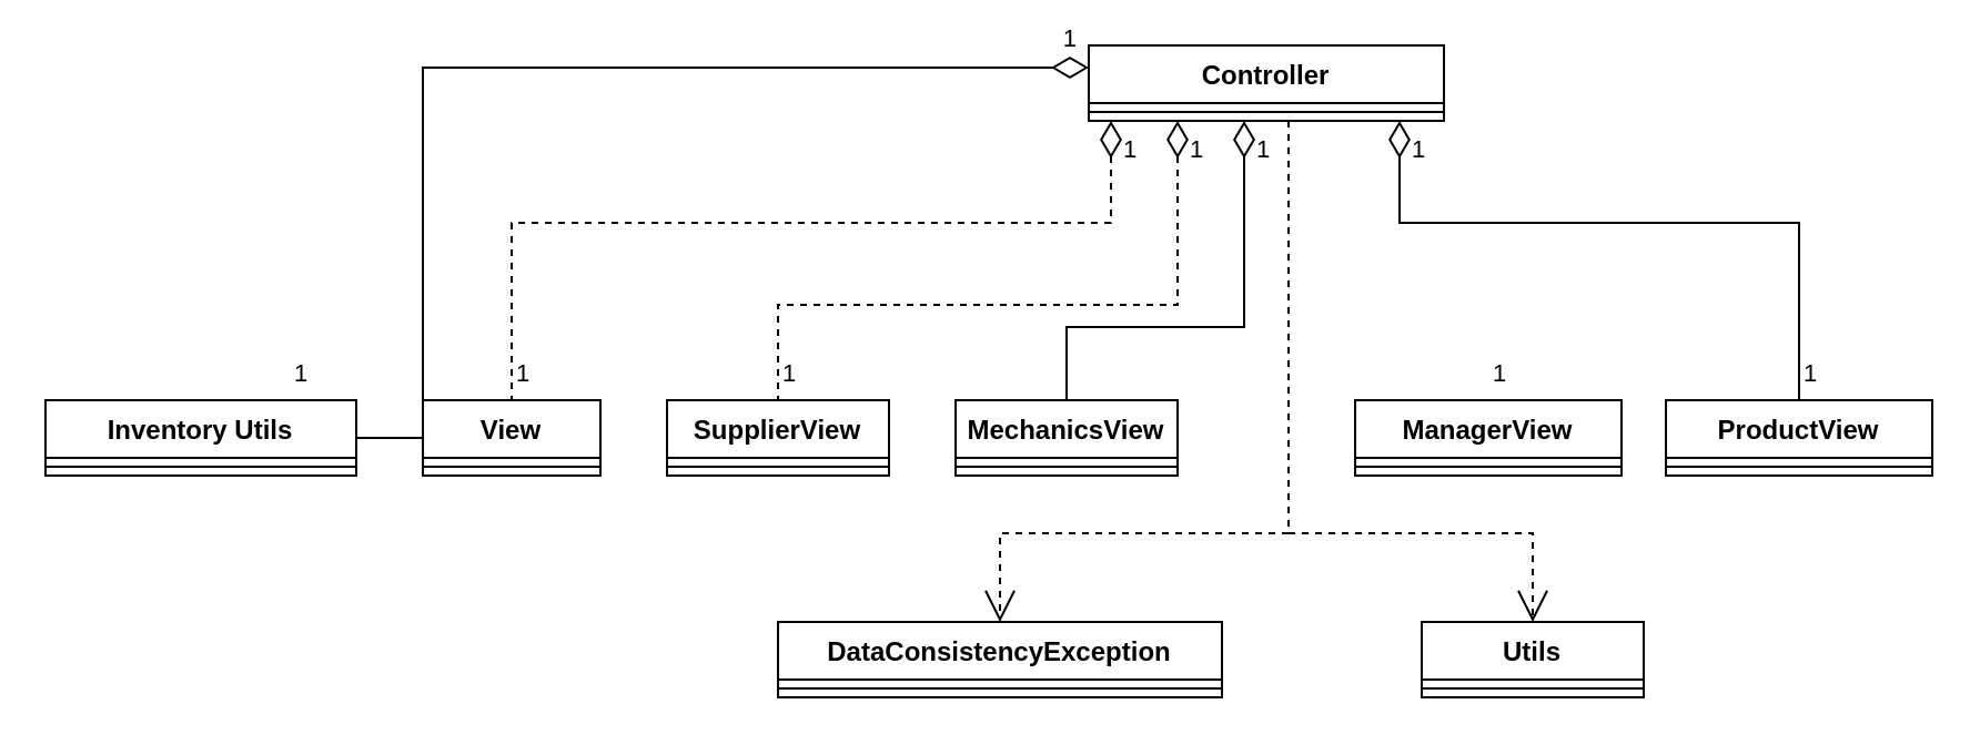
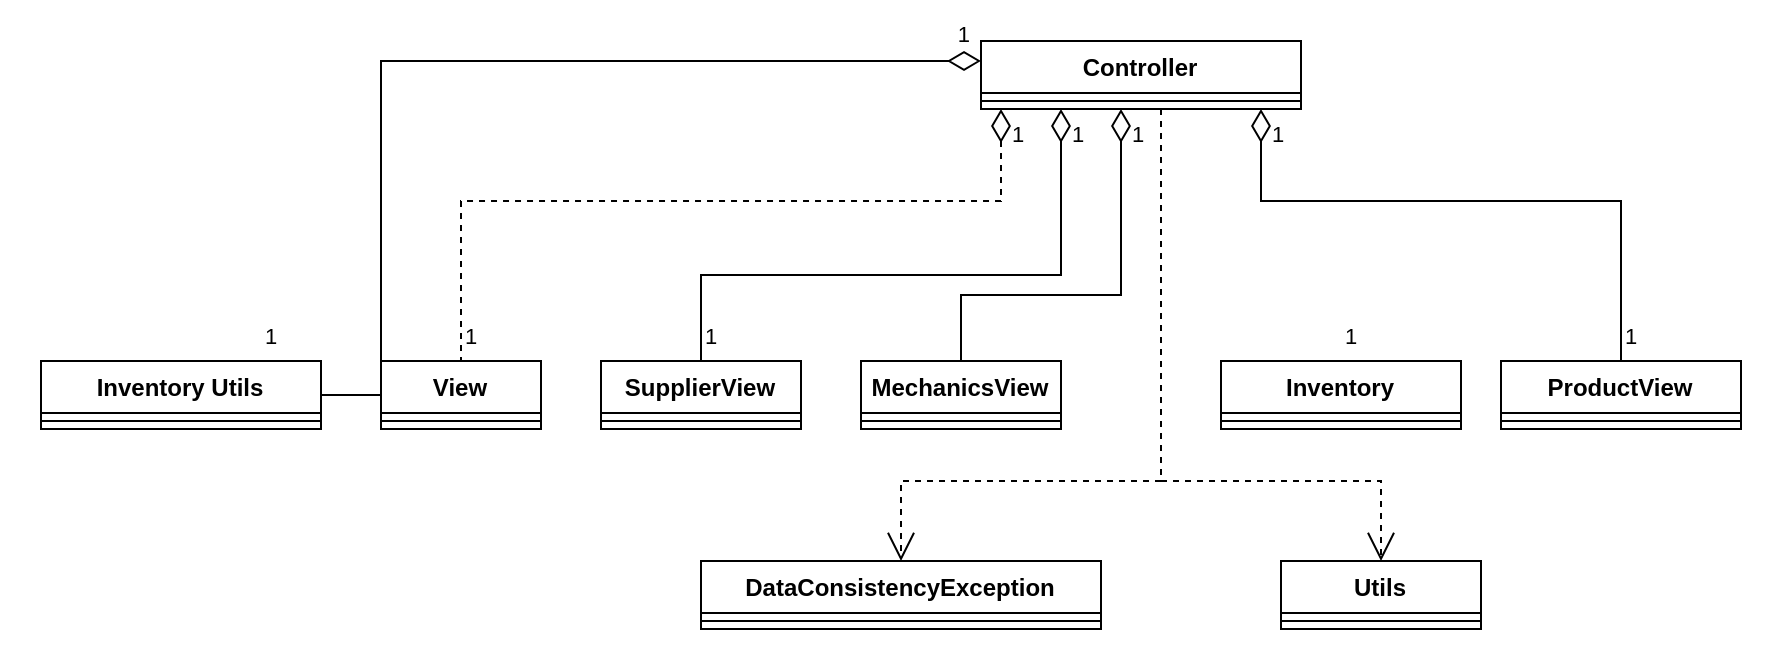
  <mxCell id="0" />
  <mxCell id="1" parent="0" />
  <mxCell id="2" value="Controller" style="swimlane;fontStyle=1;align=center;verticalAlign=top;childLayout=stackLayout;horizontal=1;startSize=26;horizontalStack=0;resizeParent=1;resizeLast=0;collapsible=1;marginBottom=0;rounded=0;shadow=0;strokeWidth=1;" parent="1" vertex="1"><mxGeometry x="490" y="20" width="160" height="34" as="geometry"><mxRectangle x="220" y="120" width="160" height="26" as="alternateBounds" /></mxGeometry></mxCell>
  <mxCell id="3" value="" style="line;html=1;strokeWidth=1;align=left;verticalAlign=middle;spacingTop=-1;spacingLeft=3;spacingRight=3;rotatable=0;labelPosition=right;points=[];portConstraint=eastwest;" parent="2" vertex="1"><mxGeometry y="26" width="160" height="8" as="geometry" /></mxCell>
  <mxCell id="4" value="Inventory Utils" style="swimlane;fontStyle=1;align=center;verticalAlign=top;childLayout=stackLayout;horizontal=1;startSize=26;horizontalStack=0;resizeParent=1;resizeLast=0;collapsible=1;marginBottom=0;rounded=0;shadow=0;strokeWidth=1;" parent="1" vertex="1"><mxGeometry x="20" y="180" width="140" height="34" as="geometry"><mxRectangle x="508" y="120" width="160" height="26" as="alternateBounds" /></mxGeometry></mxCell>
  <mxCell id="5" value="" style="line;html=1;strokeWidth=1;align=left;verticalAlign=middle;spacingTop=-1;spacingLeft=3;spacingRight=3;rotatable=0;labelPosition=right;points=[];portConstraint=eastwest;" parent="4" vertex="1"><mxGeometry y="26" width="140" height="8" as="geometry" /></mxCell>
  <mxCell id="6" value="View" style="swimlane;fontStyle=1;align=center;verticalAlign=top;childLayout=stackLayout;horizontal=1;startSize=26;horizontalStack=0;resizeParent=1;resizeLast=0;collapsible=1;marginBottom=0;rounded=0;shadow=0;strokeWidth=1;" parent="1" vertex="1"><mxGeometry x="190" y="180" width="80" height="34" as="geometry"><mxRectangle x="508" y="120" width="160" height="26" as="alternateBounds" /></mxGeometry></mxCell>
  <mxCell id="7" value="" style="line;html=1;strokeWidth=1;align=left;verticalAlign=middle;spacingTop=-1;spacingLeft=3;spacingRight=3;rotatable=0;labelPosition=right;points=[];portConstraint=eastwest;" parent="6" vertex="1"><mxGeometry y="26" width="80" height="8" as="geometry" /></mxCell>
  <mxCell id="8" value="SupplierView" style="swimlane;fontStyle=1;align=center;verticalAlign=top;childLayout=stackLayout;horizontal=1;startSize=26;horizontalStack=0;resizeParent=1;resizeLast=0;collapsible=1;marginBottom=0;rounded=0;shadow=0;strokeWidth=1;" parent="1" vertex="1"><mxGeometry x="300" y="180" width="100" height="34" as="geometry"><mxRectangle x="508" y="120" width="160" height="26" as="alternateBounds" /></mxGeometry></mxCell>
  <mxCell id="9" value="" style="line;html=1;strokeWidth=1;align=left;verticalAlign=middle;spacingTop=-1;spacingLeft=3;spacingRight=3;rotatable=0;labelPosition=right;points=[];portConstraint=eastwest;" parent="8" vertex="1"><mxGeometry y="26" width="100" height="8" as="geometry" /></mxCell>
  <mxCell id="10" value="ProductView" style="swimlane;fontStyle=1;align=center;verticalAlign=top;childLayout=stackLayout;horizontal=1;startSize=26;horizontalStack=0;resizeParent=1;resizeLast=0;collapsible=1;marginBottom=0;rounded=0;shadow=0;strokeWidth=1;" parent="1" vertex="1"><mxGeometry x="750" y="180" width="120" height="34" as="geometry"><mxRectangle x="508" y="120" width="160" height="26" as="alternateBounds" /></mxGeometry></mxCell>
  <mxCell id="11" value="" style="line;html=1;strokeWidth=1;align=left;verticalAlign=middle;spacingTop=-1;spacingLeft=3;spacingRight=3;rotatable=0;labelPosition=right;points=[];portConstraint=eastwest;" parent="10" vertex="1"><mxGeometry y="26" width="120" height="8" as="geometry" /></mxCell>
- <mxCell id="12" value="ManagerView" style="swimlane;fontStyle=1;align=center;verticalAlign=top;childLayout=stackLayout;horizontal=1;startSize=26;horizontalStack=0;resizeParent=1;resizeLast=0;collapsible=1;marginBottom=0;rounded=0;shadow=0;strokeWidth=1;" parent="1" vertex="1"><mxGeometry x="610" y="180" width="120" height="34" as="geometry"><mxRectangle x="508" y="120" width="160" height="26" as="alternateBounds" /></mxGeometry></mxCell>
+ <mxCell id="12" value="Inventory" style="swimlane;fontStyle=1;align=center;verticalAlign=top;childLayout=stackLayout;horizontal=1;startSize=26;horizontalStack=0;resizeParent=1;resizeLast=0;collapsible=1;marginBottom=0;rounded=0;shadow=0;strokeWidth=1;" parent="1" vertex="1"><mxGeometry x="610" y="180" width="120" height="34" as="geometry"><mxRectangle x="508" y="120" width="160" height="26" as="alternateBounds" /></mxGeometry></mxCell>
  <mxCell id="13" value="" style="line;html=1;strokeWidth=1;align=left;verticalAlign=middle;spacingTop=-1;spacingLeft=3;spacingRight=3;rotatable=0;labelPosition=right;points=[];portConstraint=eastwest;" parent="12" vertex="1"><mxGeometry y="26" width="120" height="8" as="geometry" /></mxCell>
  <mxCell id="14" value="1" style="endArrow=none;html=1;endSize=12;startArrow=diamondThin;startSize=14;startFill=0;edgeStyle=orthogonalEdgeStyle;align=left;verticalAlign=top;rounded=0;endFill=0;entryX=0.5;entryY=0;entryDx=0;entryDy=0;spacingLeft=0;spacingBottom=0;spacing=6;dashed=1;" parent="1" source="2" target="6" edge="1"><mxGeometry x="-1" y="-4" relative="1" as="geometry"><mxPoint x="500" y="47" as="sourcePoint" /><mxPoint x="230" y="230" as="targetPoint" /><Array as="points"><mxPoint x="500" y="100" /><mxPoint x="230" y="100" /></Array><mxPoint x="4" y="-4" as="offset" /></mxGeometry></mxCell>
- <mxCell id="15" value="1" style="endArrow=none;html=1;endSize=12;startArrow=diamondThin;startSize=14;startFill=0;edgeStyle=orthogonalEdgeStyle;align=left;verticalAlign=top;rounded=0;endFill=0;entryX=0.5;entryY=0;entryDx=0;entryDy=0;horizontal=1;spacingLeft=0;spacingRight=0;spacing=6;dashed=1;" parent="1" source="2" target="8" edge="1"><mxGeometry x="-1" y="-4" relative="1" as="geometry"><mxPoint x="500" y="60" as="sourcePoint" /><mxPoint x="390" y="230" as="targetPoint" /><Array as="points"><mxPoint x="530" y="137" /><mxPoint x="350" y="137" /></Array><mxPoint x="4" y="-4" as="offset" /></mxGeometry></mxCell>
+ <mxCell id="15" value="1" style="endArrow=none;html=1;endSize=12;startArrow=diamondThin;startSize=14;startFill=0;edgeStyle=orthogonalEdgeStyle;align=left;verticalAlign=top;rounded=0;endFill=0;entryX=0.5;entryY=0;entryDx=0;entryDy=0;horizontal=1;spacingLeft=0;spacingRight=0;spacing=6;" parent="1" source="2" target="8" edge="1"><mxGeometry x="-1" y="-4" relative="1" as="geometry"><mxPoint x="500" y="60" as="sourcePoint" /><mxPoint x="390" y="230" as="targetPoint" /><Array as="points"><mxPoint x="530" y="137" /><mxPoint x="350" y="137" /></Array><mxPoint x="4" y="-4" as="offset" /></mxGeometry></mxCell>
  <mxCell id="16" value="Utils&#10;" style="swimlane;fontStyle=1;align=center;verticalAlign=top;childLayout=stackLayout;horizontal=1;startSize=26;horizontalStack=0;resizeParent=1;resizeLast=0;collapsible=1;marginBottom=0;rounded=0;shadow=0;strokeWidth=1;" parent="1" vertex="1"><mxGeometry x="640" y="280" width="100" height="34" as="geometry"><mxRectangle x="508" y="120" width="160" height="26" as="alternateBounds" /></mxGeometry></mxCell>
  <mxCell id="17" value="" style="line;html=1;strokeWidth=1;align=left;verticalAlign=middle;spacingTop=-1;spacingLeft=3;spacingRight=3;rotatable=0;labelPosition=right;points=[];portConstraint=eastwest;" parent="16" vertex="1"><mxGeometry y="26" width="100" height="8" as="geometry" /></mxCell>
  <mxCell id="18" value="" style="endArrow=open;endSize=12;dashed=1;html=1;rounded=0;entryX=0.5;entryY=0;entryDx=0;entryDy=0;" parent="1" target="16" edge="1"><mxGeometry width="160" relative="1" as="geometry"><mxPoint x="580" y="54" as="sourcePoint" /><mxPoint x="570" y="320" as="targetPoint" /><Array as="points"><mxPoint x="580" y="240" /><mxPoint x="690" y="240" /></Array></mxGeometry></mxCell>
  <mxCell id="19" value="" style="endArrow=open;endSize=12;dashed=1;html=1;rounded=0;" parent="1" target="20" edge="1"><mxGeometry width="160" relative="1" as="geometry"><mxPoint x="580" y="240" as="sourcePoint" /><mxPoint y="300" as="targetPoint" x="450" /><Array as="points"><mxPoint y="240" x="450" /></Array></mxGeometry></mxCell>
  <mxCell id="20" value="DataConsistencyException" style="swimlane;fontStyle=1;align=center;verticalAlign=top;childLayout=stackLayout;horizontal=1;startSize=26;horizontalStack=0;resizeParent=1;resizeLast=0;collapsible=1;marginBottom=0;rounded=0;shadow=0;strokeWidth=1;" parent="1" vertex="1"><mxGeometry x="350" y="280" width="200" height="34" as="geometry"><mxRectangle x="508" y="120" width="160" height="26" as="alternateBounds" /></mxGeometry></mxCell>
  <mxCell id="21" value="" style="line;html=1;strokeWidth=1;align=left;verticalAlign=middle;spacingTop=-1;spacingLeft=3;spacingRight=3;rotatable=0;labelPosition=right;points=[];portConstraint=eastwest;" parent="20" vertex="1"><mxGeometry y="26" width="200" height="8" as="geometry" /></mxCell>
  <mxCell id="22" value="1" style="endArrow=none;html=1;endSize=12;startArrow=diamondThin;startSize=14;startFill=0;edgeStyle=orthogonalEdgeStyle;align=left;verticalAlign=top;rounded=0;endFill=0;horizontal=1;spacingLeft=0;spacingRight=0;labelPosition=right;verticalLabelPosition=middle;spacing=6;" parent="1" source="2" edge="1"><mxGeometry x="-1" y="-4" relative="1" as="geometry"><mxPoint x="680" y="40" as="sourcePoint" /><mxPoint x="810" y="180" as="targetPoint" /><Array as="points"><mxPoint x="630" y="100" /><mxPoint x="810" y="100" /></Array><mxPoint x="4" y="-4" as="offset" /></mxGeometry></mxCell>
  <mxCell id="23" value="1" style="endArrow=none;html=1;endSize=12;startArrow=diamondThin;startSize=14;startFill=0;edgeStyle=orthogonalEdgeStyle;align=right;verticalAlign=bottom;rounded=0;endFill=0;horizontal=1;spacingLeft=0;spacingRight=0;labelPosition=right;verticalLabelPosition=middle;spacing=6;" parent="1" source="2" target="4" edge="1"><mxGeometry x="-1" relative="1" as="geometry"><mxPoint x="230" y="-50" as="sourcePoint" /><mxPoint x="490" y="167" as="targetPoint" /><Array as="points"><mxPoint x="190" y="30" /></Array><mxPoint as="offset" /></mxGeometry></mxCell>
  <mxCell id="24" value="1" style="text;html=1;align=center;verticalAlign=middle;resizable=0;points=[];autosize=1;strokeColor=none;fillColor=none;fontSize=11;" parent="1" vertex="1"><mxGeometry x="800" y="153" width="30" height="30" as="geometry" /></mxCell>
  <mxCell id="25" value="1" style="text;html=1;align=center;verticalAlign=middle;resizable=0;points=[];autosize=1;strokeColor=none;fillColor=none;fontSize=11;" parent="1" vertex="1"><mxGeometry x="660" y="153" width="30" height="30" as="geometry" /></mxCell>
  <mxCell id="26" value="1" style="text;html=1;align=center;verticalAlign=middle;resizable=0;points=[];autosize=1;strokeColor=none;fillColor=none;fontSize=11;" parent="1" vertex="1"><mxGeometry x="340" y="153" width="30" height="30" as="geometry" /></mxCell>
  <mxCell id="27" value="1" style="text;html=1;align=center;verticalAlign=middle;resizable=0;points=[];autosize=1;strokeColor=none;fillColor=none;fontSize=11;" parent="1" vertex="1"><mxGeometry x="220" y="153" width="30" height="30" as="geometry" /></mxCell>
  <mxCell id="28" value="1" style="text;html=1;align=center;verticalAlign=middle;resizable=0;points=[];autosize=1;strokeColor=none;fillColor=none;fontSize=11;" parent="1" vertex="1"><mxGeometry x="120" y="153" width="30" height="30" as="geometry" /></mxCell>
  <mxCell id="29" value="MechanicsView" style="swimlane;fontStyle=1;align=center;verticalAlign=top;childLayout=stackLayout;horizontal=1;startSize=26;horizontalStack=0;resizeParent=1;resizeLast=0;collapsible=1;marginBottom=0;rounded=0;shadow=0;strokeWidth=1;" parent="1" vertex="1"><mxGeometry x="430" y="180" width="100" height="34" as="geometry"><mxRectangle x="508" y="120" width="160" height="26" as="alternateBounds" /></mxGeometry></mxCell>
  <mxCell id="30" value="" style="line;html=1;strokeWidth=1;align=left;verticalAlign=middle;spacingTop=-1;spacingLeft=3;spacingRight=3;rotatable=0;labelPosition=right;points=[];portConstraint=eastwest;" parent="29" vertex="1"><mxGeometry y="26" width="100" height="8" as="geometry" /></mxCell>
  <mxCell id="31" value="1" style="endArrow=none;html=1;endSize=12;startArrow=diamondThin;startSize=14;startFill=0;edgeStyle=orthogonalEdgeStyle;align=left;verticalAlign=top;rounded=0;endFill=0;horizontal=1;spacingLeft=0;spacingRight=0;spacing=6;" parent="1" source="2" target="29" edge="1"><mxGeometry x="-1" y="-4" relative="1" as="geometry"><mxPoint x="540" y="64" as="sourcePoint" /><mxPoint x="360" y="190" as="targetPoint" /><Array as="points"><mxPoint x="560" y="147" /><mxPoint x="480" y="147" /></Array><mxPoint x="4" y="-4" as="offset" /></mxGeometry></mxCell>
